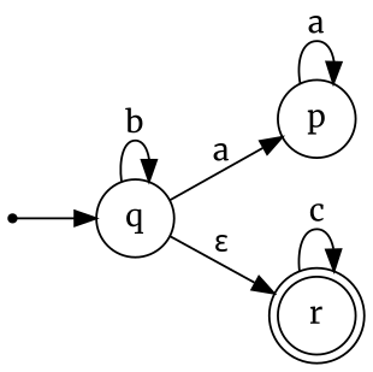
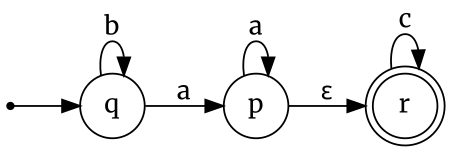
  digraph {
    fontname=Merriweather
    rankdir=LR
    node [fontname=Merriweather shape=circle]
    edge [fontname=Merriweather]
    n1 [label=q]
    n2 [label=p]
    n3 [label=r shape=doublecircle]
    start [shape=point]
    n1 -> n1 [label=b]
    n1 -> n2 [label=a]
-   n1 -> n3 [label="ε"]
+   n2 -> n3 [label="ε"]
    n2 -> n2 [label=a]
    n3 -> n3 [label=c]
    start -> n1
  }
